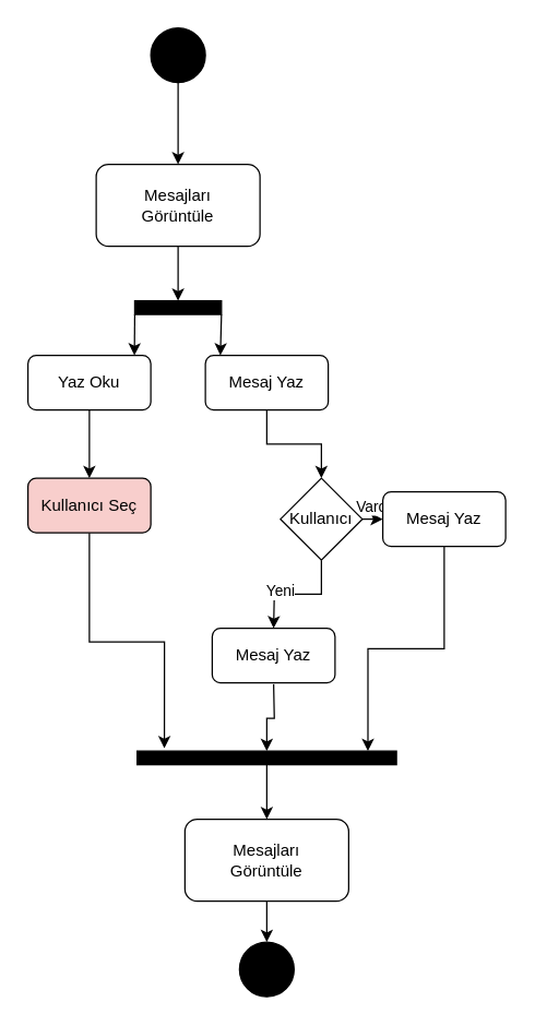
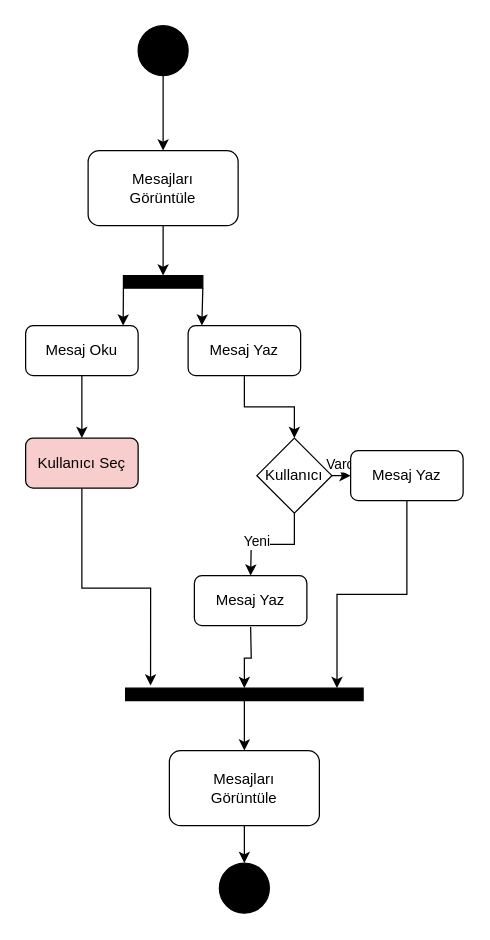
  <mxCell id="0" />
  <mxCell id="1" parent="0" />
  <mxCell id="2" style="edgeStyle=orthogonalEdgeStyle;curved=1;orthogonalLoop=1;jettySize=auto;html=1;exitX=0.5;exitY=1;exitDx=0;exitDy=0;entryX=0.5;entryY=0;entryDx=0;entryDy=0;strokeColor=#000000;" edge="1" parent="1" source="3" target="5"><mxGeometry relative="1" as="geometry" /></mxCell>
  <mxCell id="3" value="" style="ellipse;whiteSpace=wrap;html=1;rounded=0;shadow=0;comic=0;labelBackgroundColor=none;strokeWidth=1;fillColor=#000000;fontFamily=Verdana;fontSize=12;align=center;" parent="1" vertex="1"><mxGeometry x="110" y="20" width="40" height="40" as="geometry" /></mxCell>
  <mxCell id="4" style="edgeStyle=orthogonalEdgeStyle;curved=1;orthogonalLoop=1;jettySize=auto;html=1;exitX=0.5;exitY=1;exitDx=0;exitDy=0;entryX=0.5;entryY=0;entryDx=0;entryDy=0;strokeColor=#000000;" edge="1" parent="1" source="5" target="8"><mxGeometry relative="1" as="geometry" /></mxCell>
  <mxCell id="5" value="Mesajları&lt;br&gt;Görüntüle" style="rounded=1;whiteSpace=wrap;html=1;" vertex="1" parent="1"><mxGeometry x="70" y="120" width="120" height="60" as="geometry" /></mxCell>
  <mxCell id="6" style="edgeStyle=orthogonalEdgeStyle;curved=1;orthogonalLoop=1;jettySize=auto;html=1;exitX=0;exitY=1;exitDx=0;exitDy=0;strokeColor=#000000;" edge="1" parent="1" source="8"><mxGeometry relative="1" as="geometry"><mxPoint x="98" y="260" as="targetPoint" /></mxGeometry></mxCell>
  <mxCell id="7" style="edgeStyle=orthogonalEdgeStyle;curved=1;orthogonalLoop=1;jettySize=auto;html=1;exitX=1;exitY=1;exitDx=0;exitDy=0;entryX=0.122;entryY=0;entryDx=0;entryDy=0;entryPerimeter=0;strokeColor=#000000;" edge="1" parent="1" source="8" target="12"><mxGeometry relative="1" as="geometry" /></mxCell>
  <mxCell id="8" value="" style="whiteSpace=wrap;html=1;rounded=0;shadow=0;comic=0;labelBackgroundColor=none;strokeWidth=1;fontFamily=Verdana;fontSize=12;align=center;rotation=0;fillColor=#000000;" vertex="1" parent="1"><mxGeometry x="98.25" y="220" width="63.5" height="10" as="geometry" /></mxCell>
  <mxCell id="9" style="edgeStyle=orthogonalEdgeStyle;curved=1;orthogonalLoop=1;jettySize=auto;html=1;exitX=0.5;exitY=1;exitDx=0;exitDy=0;strokeColor=#000000;" edge="1" parent="1" source="10"><mxGeometry relative="1" as="geometry"><mxPoint x="65" y="350" as="targetPoint" /></mxGeometry></mxCell>
- <mxCell id="10" value="Yaz Oku" style="rounded=1;whiteSpace=wrap;html=1;" vertex="1" parent="1"><mxGeometry x="20" y="260" width="90" height="40" as="geometry" /></mxCell>
+ <mxCell id="10" value="Mesaj Oku" style="rounded=1;whiteSpace=wrap;html=1;" vertex="1" parent="1"><mxGeometry x="20" y="260" width="90" height="40" as="geometry" /></mxCell>
  <mxCell id="11" style="edgeStyle=orthogonalEdgeStyle;orthogonalLoop=1;jettySize=auto;html=1;exitX=0.5;exitY=1;exitDx=0;exitDy=0;entryX=0.5;entryY=0;entryDx=0;entryDy=0;strokeColor=#000000;rounded=0;" edge="1" parent="1" source="12" target="19"><mxGeometry relative="1" as="geometry" /></mxCell>
  <mxCell id="12" value="Mesaj Yaz" style="rounded=1;whiteSpace=wrap;html=1;" vertex="1" parent="1"><mxGeometry x="150" y="260" width="90" height="40" as="geometry" /></mxCell>
  <mxCell id="13" style="edgeStyle=orthogonalEdgeStyle;rounded=0;orthogonalLoop=1;jettySize=auto;html=1;exitX=0.5;exitY=1;exitDx=0;exitDy=0;entryX=0.105;entryY=-0.2;entryDx=0;entryDy=0;entryPerimeter=0;strokeColor=#000000;" edge="1" parent="1" source="14" target="25"><mxGeometry relative="1" as="geometry" /></mxCell>
  <mxCell id="14" value="Kullanıcı Seç" style="rounded=1;whiteSpace=wrap;html=1;fillColor=#f8cecc;" vertex="1" parent="1"><mxGeometry x="20" y="350" width="90" height="40" as="geometry" /></mxCell>
  <mxCell id="15" style="edgeStyle=orthogonalEdgeStyle;rounded=0;orthogonalLoop=1;jettySize=auto;html=1;exitX=1;exitY=0.5;exitDx=0;exitDy=0;strokeColor=#000000;" edge="1" parent="1" source="19"><mxGeometry relative="1" as="geometry"><mxPoint x="280" y="380" as="targetPoint" /></mxGeometry></mxCell>
  <mxCell id="16" value="Varolan" style="edgeLabel;html=1;align=center;verticalAlign=middle;resizable=0;points=[];" vertex="1" connectable="0" parent="15"><mxGeometry x="-0.32" y="4" relative="1" as="geometry"><mxPoint x="8" y="-6" as="offset" /></mxGeometry></mxCell>
  <mxCell id="17" style="edgeStyle=orthogonalEdgeStyle;rounded=0;orthogonalLoop=1;jettySize=auto;html=1;exitX=0.5;exitY=1;exitDx=0;exitDy=0;strokeColor=#000000;" edge="1" parent="1" source="19"><mxGeometry relative="1" as="geometry"><mxPoint x="200" y="460" as="targetPoint" /></mxGeometry></mxCell>
  <mxCell id="18" value="Yeni" style="edgeLabel;html=1;align=center;verticalAlign=middle;resizable=0;points=[];" vertex="1" connectable="0" parent="17"><mxGeometry x="-0.2" y="-3" relative="1" as="geometry"><mxPoint x="-22" as="offset" /></mxGeometry></mxCell>
  <mxCell id="19" value="Kullanıcı" style="rhombus;whiteSpace=wrap;html=1;" vertex="1" parent="1"><mxGeometry x="205" y="350" width="60" height="60" as="geometry" /></mxCell>
  <mxCell id="20" style="edgeStyle=orthogonalEdgeStyle;rounded=0;orthogonalLoop=1;jettySize=auto;html=1;exitX=0.5;exitY=1;exitDx=0;exitDy=0;strokeColor=#000000;entryX=0.89;entryY=0;entryDx=0;entryDy=0;entryPerimeter=0;" edge="1" parent="1" source="21" target="25"><mxGeometry relative="1" as="geometry"><mxPoint x="280" y="550" as="targetPoint" /></mxGeometry></mxCell>
  <mxCell id="21" value="Mesaj Yaz" style="rounded=1;whiteSpace=wrap;html=1;" vertex="1" parent="1"><mxGeometry x="280" y="360" width="90" height="40" as="geometry" /></mxCell>
  <mxCell id="22" style="edgeStyle=orthogonalEdgeStyle;rounded=0;orthogonalLoop=1;jettySize=auto;html=1;entryX=0.5;entryY=0;entryDx=0;entryDy=0;strokeColor=#000000;" edge="1" parent="1" target="25"><mxGeometry relative="1" as="geometry"><mxPoint x="200" y="501" as="sourcePoint" /></mxGeometry></mxCell>
  <mxCell id="23" value="Mesaj Yaz" style="rounded=1;whiteSpace=wrap;html=1;" vertex="1" parent="1"><mxGeometry x="155" y="460" width="90" height="40" as="geometry" /></mxCell>
  <mxCell id="24" style="edgeStyle=orthogonalEdgeStyle;rounded=0;orthogonalLoop=1;jettySize=auto;html=1;exitX=0.5;exitY=1;exitDx=0;exitDy=0;entryX=0.5;entryY=0;entryDx=0;entryDy=0;strokeColor=#000000;" edge="1" parent="1" source="25"><mxGeometry relative="1" as="geometry"><mxPoint x="195" y="600" as="targetPoint" /></mxGeometry></mxCell>
  <mxCell id="25" value="" style="whiteSpace=wrap;html=1;rounded=0;shadow=0;comic=0;labelBackgroundColor=none;strokeWidth=1;fontFamily=Verdana;fontSize=12;align=center;rotation=0;fillColor=#000000;" vertex="1" parent="1"><mxGeometry x="100" y="550" width="190" height="10" as="geometry" /></mxCell>
  <mxCell id="26" style="edgeStyle=orthogonalEdgeStyle;rounded=0;orthogonalLoop=1;jettySize=auto;html=1;exitX=0.5;exitY=1;exitDx=0;exitDy=0;entryX=0.5;entryY=0;entryDx=0;entryDy=0;strokeColor=#000000;" edge="1" parent="1" source="27" target="28"><mxGeometry relative="1" as="geometry" /></mxCell>
  <mxCell id="27" value="Mesajları&lt;br&gt;Görüntüle" style="rounded=1;whiteSpace=wrap;html=1;" vertex="1" parent="1"><mxGeometry x="135" y="600" width="120" height="60" as="geometry" /></mxCell>
  <mxCell id="28" value="" style="ellipse;whiteSpace=wrap;html=1;rounded=0;shadow=0;comic=0;labelBackgroundColor=none;strokeWidth=1;fillColor=#000000;fontFamily=Verdana;fontSize=12;align=center;" vertex="1" parent="1"><mxGeometry x="175" y="690" width="40" height="40" as="geometry" /></mxCell>
